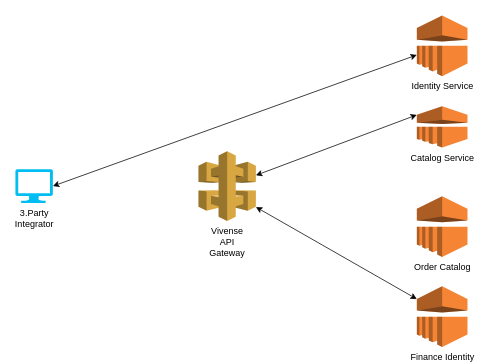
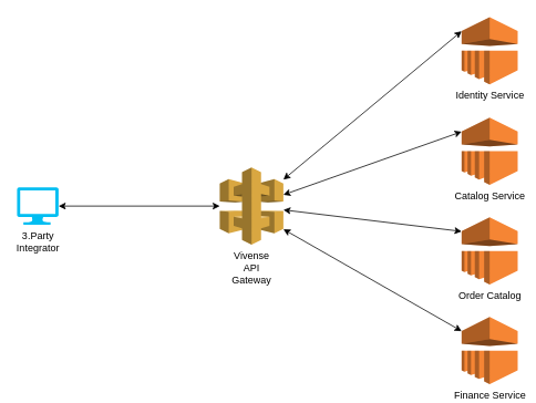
  <mxCell id="0" />
  <mxCell id="1" parent="0" />
  <mxCell id="2" value="Vivense&lt;br&gt;API&lt;br&gt;Gateway" style="outlineConnect=0;dashed=0;verticalLabelPosition=bottom;verticalAlign=top;align=center;html=1;shape=mxgraph.aws3.api_gateway;fillColor=#D9A741;gradientColor=none;" vertex="1" parent="1"><mxGeometry x="264" y="201" width="76.5" height="93" as="geometry" /></mxCell>
  <mxCell id="3" value="Identity Service" style="outlineConnect=0;dashed=0;verticalLabelPosition=bottom;verticalAlign=top;align=center;html=1;shape=mxgraph.aws3.emr;fillColor=#F58534;gradientColor=none;" vertex="1" parent="1"><mxGeometry x="555" y="20" width="67.5" height="81" as="geometry" /></mxCell>
- <mxCell id="4" value="Catalog Service" style="outlineConnect=0;dashed=0;verticalLabelPosition=bottom;verticalAlign=top;align=center;html=1;shape=mxgraph.aws3.emr;fillColor=#F58534;gradientColor=none;" vertex="1" parent="1"><mxGeometry x="555" y="141" width="67.5" height="55" as="geometry" /></mxCell>
+ <mxCell id="4" value="Catalog Service" style="outlineConnect=0;dashed=0;verticalLabelPosition=bottom;verticalAlign=top;align=center;html=1;shape=mxgraph.aws3.emr;fillColor=#F58534;gradientColor=none;" vertex="1" parent="1"><mxGeometry x="555" y="141" width="67.5" height="81" as="geometry" /></mxCell>
  <mxCell id="5" value="3.Party&lt;br&gt;Integrator" style="verticalLabelPosition=bottom;html=1;verticalAlign=top;align=center;strokeColor=none;fillColor=#00BEF2;shape=mxgraph.azure.computer;pointerEvents=1;" vertex="1" parent="1"><mxGeometry x="20" y="225" width="50" height="45" as="geometry" /></mxCell>
- <mxCell id="6" value="" style="endArrow=classic;startArrow=classic;html=1;exitX=1;exitY=0.5;exitDx=0;exitDy=0;exitPerimeter=0;" edge="1" parent="1" source="5" target="3"><mxGeometry width="50" height="50" relative="1" as="geometry"><mxPoint x="315" y="321" as="sourcePoint" /><mxPoint x="365" y="271" as="targetPoint" /></mxGeometry></mxCell>
+ <mxCell id="6" value="" style="endArrow=classic;startArrow=classic;html=1;exitX=1;exitY=0.5;exitDx=0;exitDy=0;exitPerimeter=0;" edge="1" parent="1" source="5" target="2"><mxGeometry width="50" height="50" relative="1" as="geometry"><mxPoint x="315" y="321" as="sourcePoint" /><mxPoint x="365" y="271" as="targetPoint" /></mxGeometry></mxCell>
+ <mxCell id="7" value="" style="endArrow=classic;startArrow=classic;html=1;entryX=0;entryY=0.21;entryDx=0;entryDy=0;entryPerimeter=0;" edge="1" parent="1" source="2" target="3"><mxGeometry width="50" height="50" relative="1" as="geometry"><mxPoint x="315" y="321" as="sourcePoint" /><mxPoint x="365" y="271" as="targetPoint" /></mxGeometry></mxCell>
  <mxCell id="8" value="" style="endArrow=classic;startArrow=classic;html=1;entryX=0;entryY=0.21;entryDx=0;entryDy=0;entryPerimeter=0;" edge="1" parent="1" source="2" target="4"><mxGeometry width="50" height="50" relative="1" as="geometry"><mxPoint x="315" y="321" as="sourcePoint" /><mxPoint x="365" y="271" as="targetPoint" /></mxGeometry></mxCell>
  <mxCell id="9" value="Order Catalog" style="outlineConnect=0;dashed=0;verticalLabelPosition=bottom;verticalAlign=top;align=center;html=1;shape=mxgraph.aws3.emr;fillColor=#F58534;gradientColor=none;" vertex="1" parent="1"><mxGeometry x="555" y="261" width="67.5" height="81" as="geometry" /></mxCell>
- <mxCell id="10" value="Finance Identity" style="outlineConnect=0;dashed=0;verticalLabelPosition=bottom;verticalAlign=top;align=center;html=1;shape=mxgraph.aws3.emr;fillColor=#F58534;gradientColor=none;" vertex="1" parent="1"><mxGeometry x="555" y="381" width="67.5" height="81" as="geometry" /></mxCell>
+ <mxCell id="10" value="Finance Service" style="outlineConnect=0;dashed=0;verticalLabelPosition=bottom;verticalAlign=top;align=center;html=1;shape=mxgraph.aws3.emr;fillColor=#F58534;gradientColor=none;" vertex="1" parent="1"><mxGeometry x="555" y="381" width="67.5" height="81" as="geometry" /></mxCell>
+ <mxCell id="11" value="" style="endArrow=classic;startArrow=classic;html=1;entryX=0;entryY=0.21;entryDx=0;entryDy=0;entryPerimeter=0;" edge="1" parent="1" source="2" target="9"><mxGeometry width="50" height="50" relative="1" as="geometry"><mxPoint x="315" y="321" as="sourcePoint" /><mxPoint x="365" y="271" as="targetPoint" /></mxGeometry></mxCell>
  <mxCell id="12" value="" style="endArrow=classic;startArrow=classic;html=1;entryX=0;entryY=0.21;entryDx=0;entryDy=0;entryPerimeter=0;exitX=1;exitY=0.8;exitDx=0;exitDy=0;exitPerimeter=0;" edge="1" parent="1" source="2" target="10"><mxGeometry width="50" height="50" relative="1" as="geometry"><mxPoint x="315" y="321" as="sourcePoint" /><mxPoint x="365" y="271" as="targetPoint" /></mxGeometry></mxCell>
